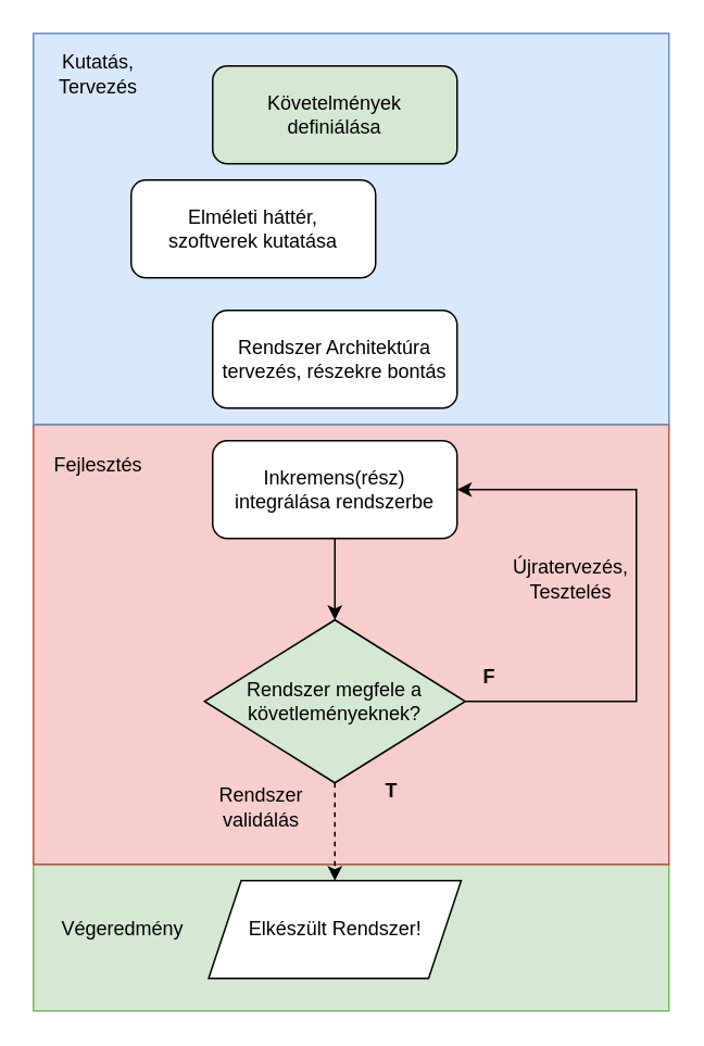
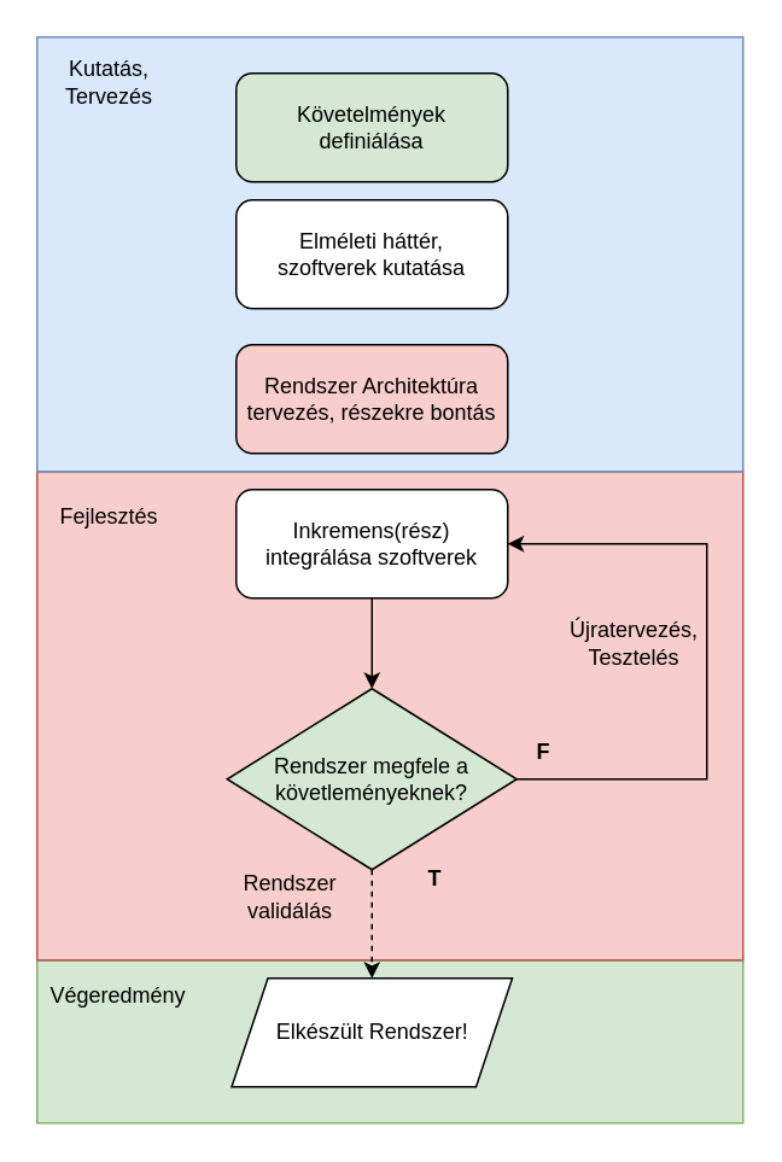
  <mxCell id="0" />
  <mxCell id="1" parent="0" />
  <mxCell id="2" value="" style="rounded=0;whiteSpace=wrap;html=1;fillColor=#d5e8d4;strokeColor=#82b366;" vertex="1" parent="1"><mxGeometry x="20" y="530" width="390" height="90" as="geometry" /></mxCell>
  <mxCell id="3" value="" style="rounded=0;whiteSpace=wrap;html=1;fillColor=#f8cecc;strokeColor=#b85450;" vertex="1" parent="1"><mxGeometry x="20" y="260" width="390" height="270" as="geometry" /></mxCell>
  <mxCell id="4" value="" style="rounded=0;whiteSpace=wrap;html=1;fillColor=#dae8fc;strokeColor=#6c8ebf;" vertex="1" parent="1"><mxGeometry x="20" y="20" width="390" height="240" as="geometry" /></mxCell>
  <mxCell id="5" value="Követelmények&lt;br&gt;definiálása" style="rounded=1;whiteSpace=wrap;html=1;fillColor=#d5e8d4;" vertex="1" parent="1"><mxGeometry x="130" y="40" width="150" height="60" as="geometry" /></mxCell>
- <mxCell id="6" value="Elméleti háttér,&lt;br&gt;szoftverek kutatása" style="rounded=1;whiteSpace=wrap;html=1;" vertex="1" parent="1"><mxGeometry x="80" y="110" width="150" height="60" as="geometry" /></mxCell>
- <mxCell id="7" value="Rendszer Architektúra&lt;br&gt;tervezés, részekre bontás" style="rounded=1;whiteSpace=wrap;html=1;" vertex="1" parent="1"><mxGeometry x="130" y="190" width="150" height="60" as="geometry" /></mxCell>
+ <mxCell id="6" value="Elméleti háttér,&lt;br&gt;szoftverek kutatása" style="rounded=1;whiteSpace=wrap;html=1;" vertex="1" parent="1"><mxGeometry x="130" y="110" width="150" height="60" as="geometry" /></mxCell>
+ <mxCell id="7" value="Rendszer Architektúra&lt;br&gt;tervezés, részekre bontás" style="rounded=1;whiteSpace=wrap;html=1;fillColor=#f8cecc;" vertex="1" parent="1"><mxGeometry x="130" y="190" width="150" height="60" as="geometry" /></mxCell>
  <mxCell id="8" style="edgeStyle=orthogonalEdgeStyle;rounded=0;orthogonalLoop=1;jettySize=auto;html=1;" edge="1" parent="1" source="10"><mxGeometry relative="1" as="geometry"><mxPoint x="280" y="300" as="targetPoint" /><Array as="points"><mxPoint x="390" y="430" /><mxPoint x="390" y="300" /></Array></mxGeometry></mxCell>
  <mxCell id="9" style="edgeStyle=orthogonalEdgeStyle;rounded=0;orthogonalLoop=1;jettySize=auto;html=1;entryX=0.5;entryY=0;entryDx=0;entryDy=0;dashed=1;" edge="1" parent="1" source="10" target="13"><mxGeometry relative="1" as="geometry"><mxPoint x="210" y="530" as="targetPoint" /></mxGeometry></mxCell>
  <mxCell id="10" value="Rendszer megfele a követleményeknek?" style="rhombus;whiteSpace=wrap;html=1;fillColor=#d5e8d4;" vertex="1" parent="1"><mxGeometry x="125" y="380" width="160" height="100" as="geometry" /></mxCell>
  <mxCell id="11" style="edgeStyle=orthogonalEdgeStyle;rounded=0;orthogonalLoop=1;jettySize=auto;html=1;entryX=0.5;entryY=0;entryDx=0;entryDy=0;" edge="1" parent="1" source="12" target="10"><mxGeometry relative="1" as="geometry"><mxPoint x="205" y="370" as="targetPoint" /></mxGeometry></mxCell>
- <mxCell id="12" value="Inkremens(rész) integrálása rendszerbe" style="rounded=1;whiteSpace=wrap;html=1;" vertex="1" parent="1"><mxGeometry x="130" y="270" width="150" height="60" as="geometry" /></mxCell>
+ <mxCell id="12" value="Inkremens(rész) integrálása szoftverek" style="rounded=1;whiteSpace=wrap;html=1;" vertex="1" parent="1"><mxGeometry x="130" y="270" width="150" height="60" as="geometry" /></mxCell>
  <mxCell id="13" value="Elkészült Rendszer!" style="shape=parallelogram;perimeter=parallelogramPerimeter;whiteSpace=wrap;html=1;fixedSize=1;" vertex="1" parent="1"><mxGeometry x="127.5" y="540" width="155" height="60" as="geometry" /></mxCell>
  <mxCell id="14" value="&lt;b&gt;F&lt;/b&gt;" style="text;html=1;strokeColor=none;fillColor=none;align=center;verticalAlign=middle;whiteSpace=wrap;rounded=0;" vertex="1" parent="1"><mxGeometry x="270" y="400" width="60" height="30" as="geometry" /></mxCell>
  <mxCell id="15" value="&lt;b&gt;T&lt;/b&gt;" style="text;html=1;strokeColor=none;fillColor=none;align=center;verticalAlign=middle;whiteSpace=wrap;rounded=0;" vertex="1" parent="1"><mxGeometry x="210" y="470" width="60" height="30" as="geometry" /></mxCell>
  <mxCell id="16" value="Kutatás,&lt;br&gt;Tervezés" style="text;html=1;strokeColor=none;fillColor=none;align=center;verticalAlign=middle;whiteSpace=wrap;rounded=0;" vertex="1" parent="1"><mxGeometry x="30" y="30" width="60" height="30" as="geometry" /></mxCell>
  <mxCell id="17" value="Fejlesztés" style="text;html=1;strokeColor=none;fillColor=none;align=center;verticalAlign=middle;whiteSpace=wrap;rounded=0;" vertex="1" parent="1"><mxGeometry x="30" y="270" width="60" height="30" as="geometry" /></mxCell>
- <mxCell id="18" value="Végeredmény" style="text;html=1;strokeColor=none;fillColor=none;align=center;verticalAlign=middle;whiteSpace=wrap;rounded=0;" vertex="1" parent="1"><mxGeometry x="30" y="555" width="90" height="30" as="geometry" /></mxCell>
+ <mxCell id="18" value="Végeredmény" style="text;html=1;strokeColor=none;fillColor=none;align=center;verticalAlign=middle;whiteSpace=wrap;rounded=0;" vertex="1" parent="1"><mxGeometry x="20" y="535" width="90" height="30" as="geometry" /></mxCell>
  <mxCell id="19" value="Újratervezés,&lt;br&gt;Tesztelés" style="text;html=1;strokeColor=none;fillColor=none;align=center;verticalAlign=middle;whiteSpace=wrap;rounded=0;" vertex="1" parent="1"><mxGeometry x="320" y="340" width="60" height="30" as="geometry" /></mxCell>
  <mxCell id="20" value="Rendszer validálás" style="text;html=1;strokeColor=none;fillColor=none;align=center;verticalAlign=middle;whiteSpace=wrap;rounded=0;" vertex="1" parent="1"><mxGeometry x="130" y="480" width="60" height="30" as="geometry" /></mxCell>
